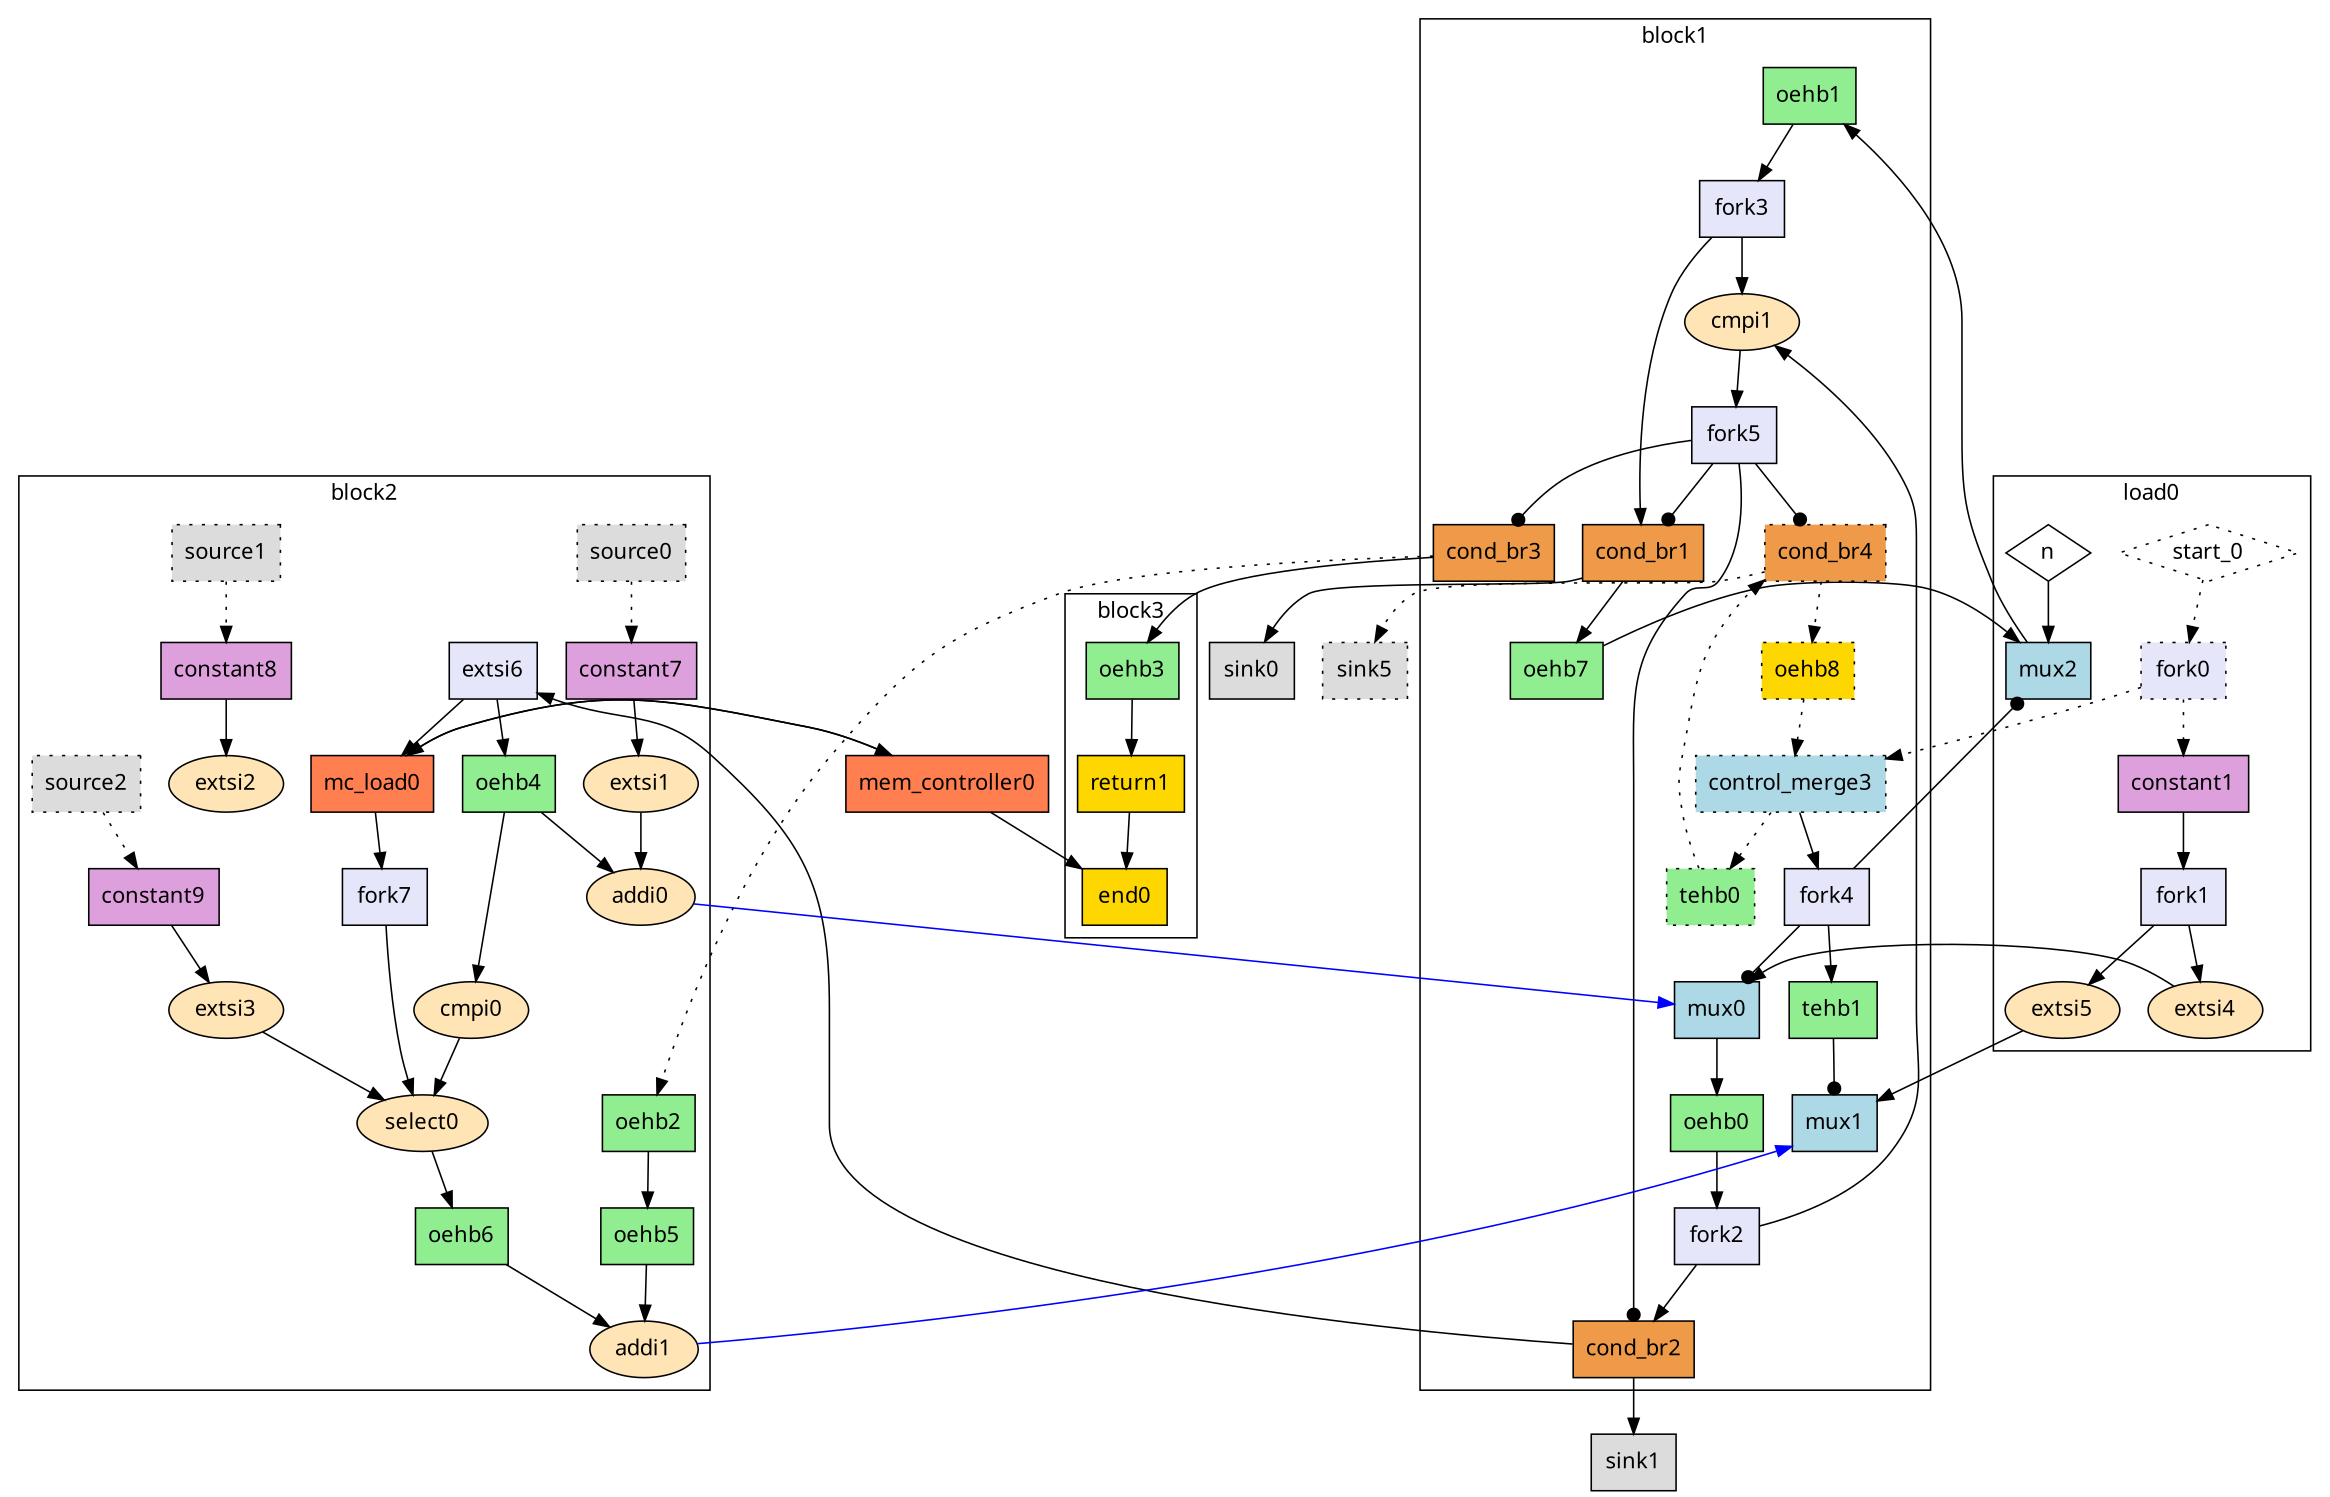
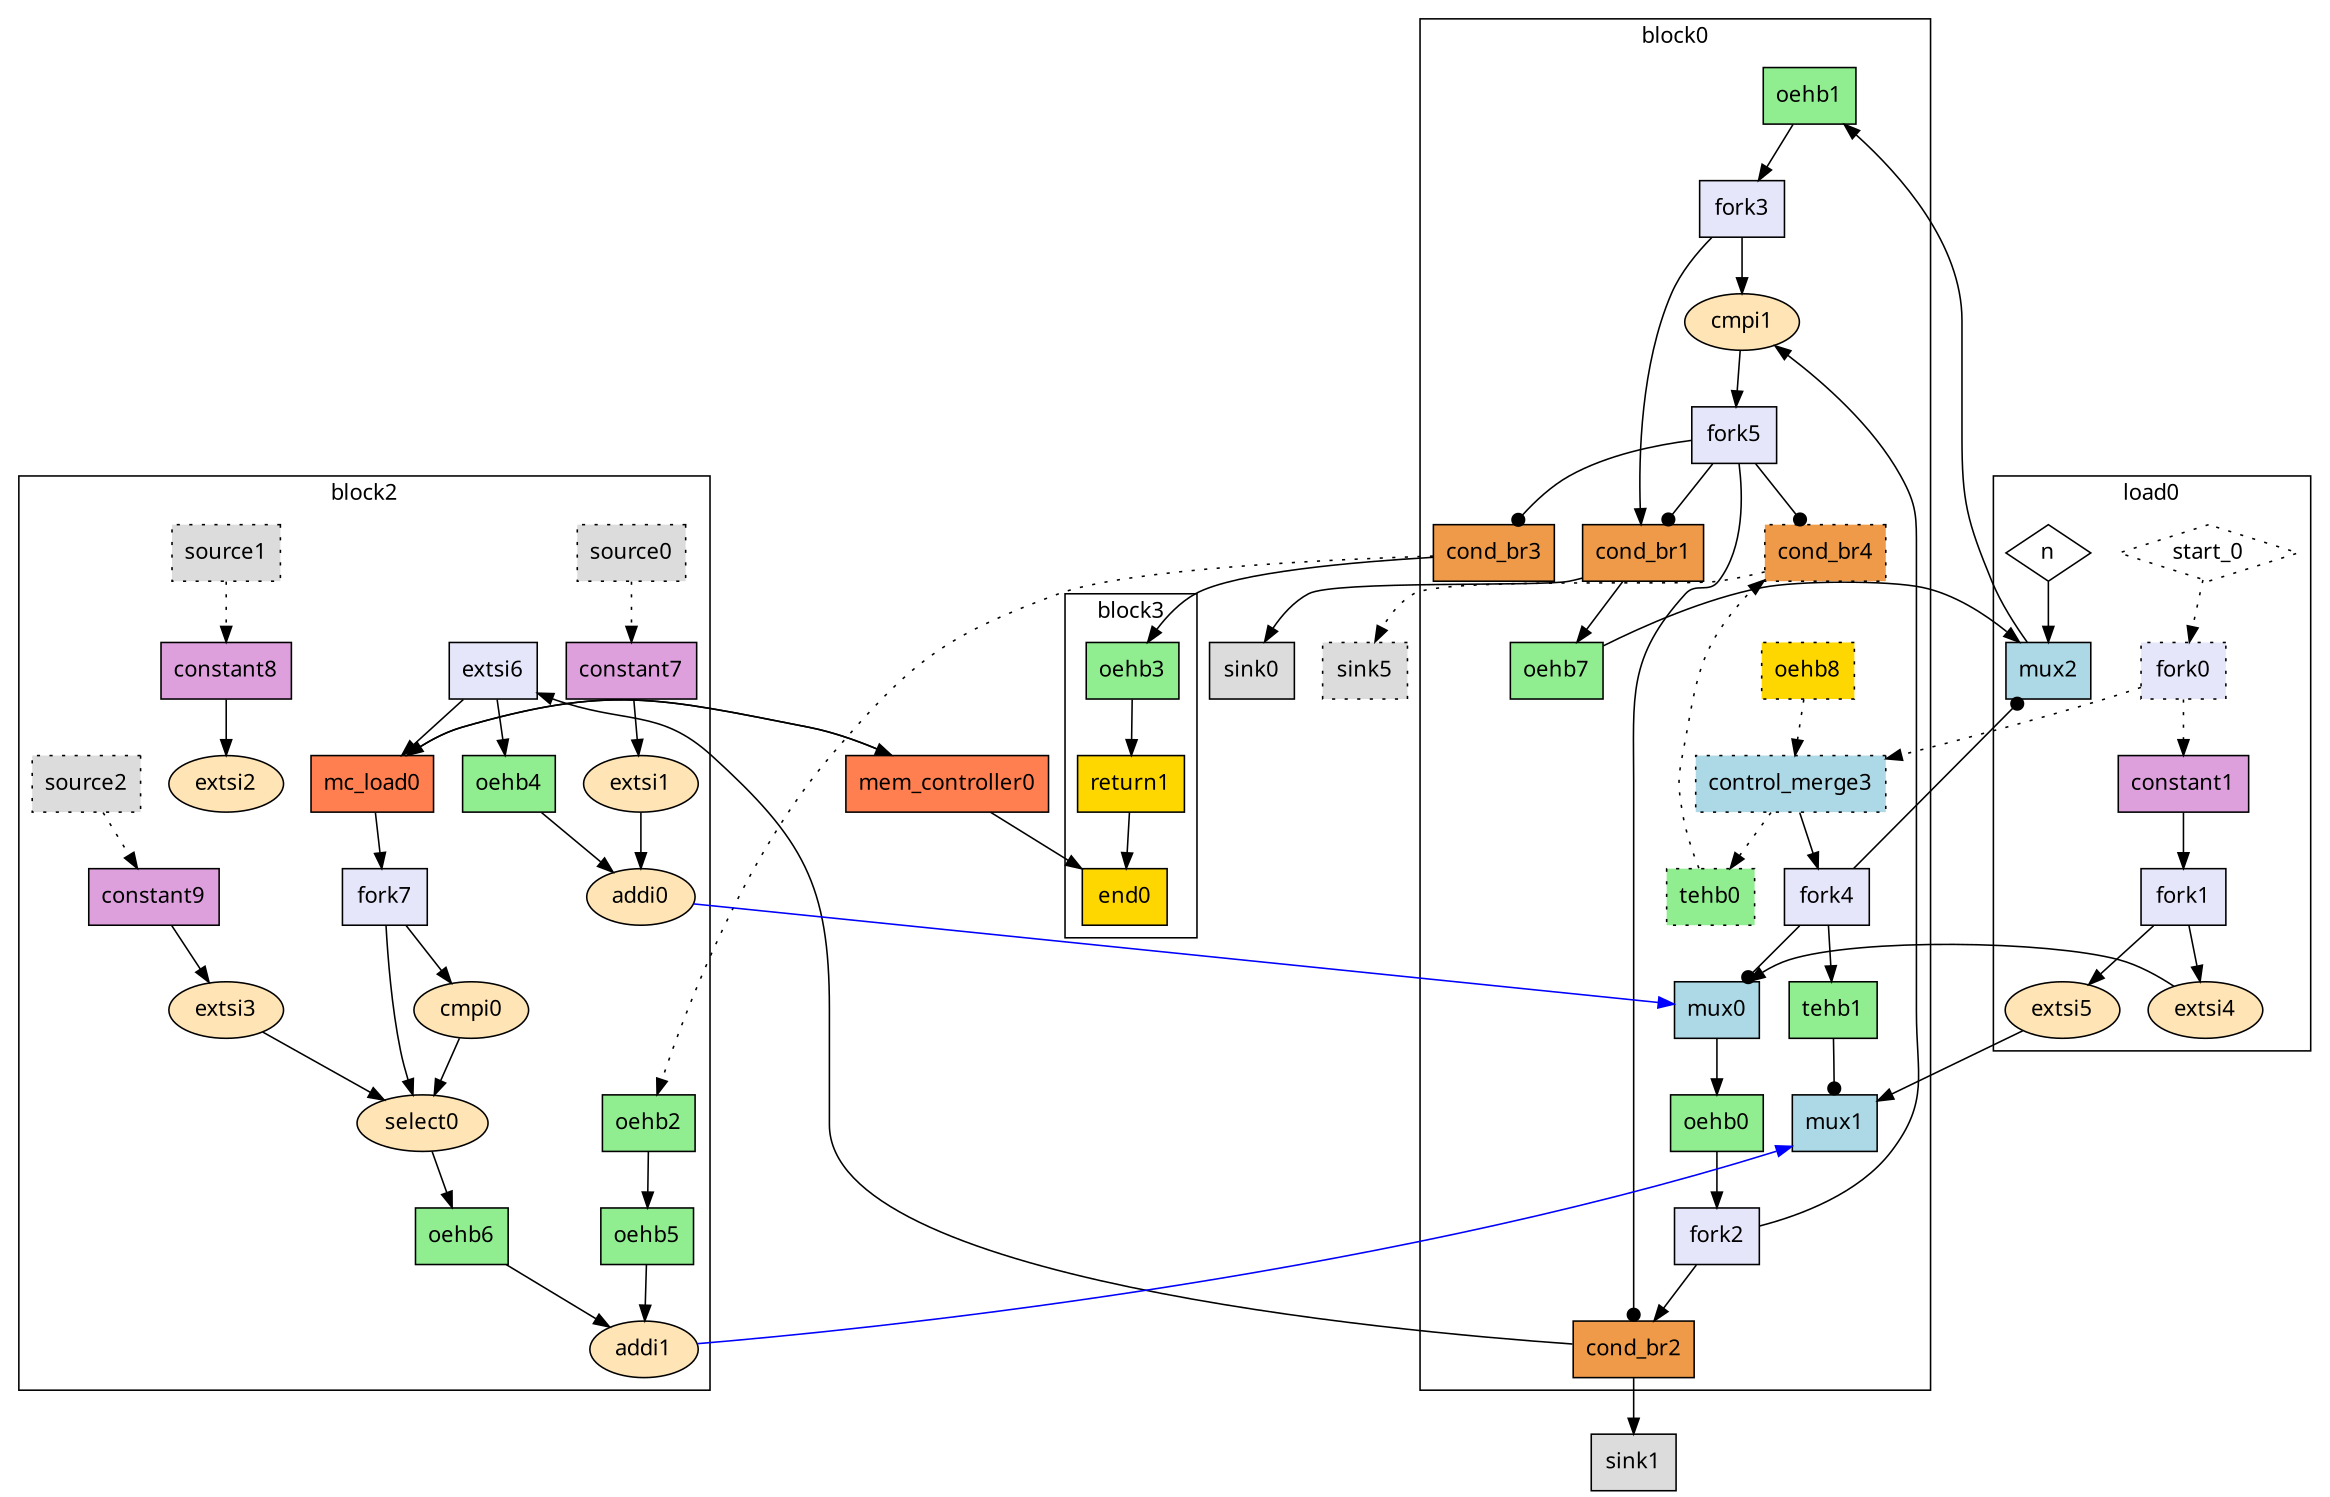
  digraph {
    compound=true
    fontname="Noto Sans"
    splines=spline
    node [bbID=3 delay="0.000 0.000 0.000 0.000 0.000 0.000 0.000 0.000" fillcolor=lightgreen fontname="Noto Sans" in="in1:32" mlir_op="handshake.oehb" out="out1:32" shape=box style=filled type=Operator]
    edge [arrowhead=normal arrowtail=none dir=both fontname="Noto Sans" from=out1 style=solid to=in1]
    n1 [bbID=2 label=oehb1 slots=1 type=OEHB]
    n2 [bbID=2 delay="1.412 1.397 0.000 1.412 1.397 1.412 0.000 0.000" fillcolor=lightblue in="in1?:1 in2:32 in3:32" label=mux0 mlir_op="handshake.mux" type=Mux]
    n3 [bbID=2 label=oehb0 slots=1 type=OEHB]
    n4 [bbID=2 delay="0.000 0.100 0.100 0.000 0.000 0.000 0.000 0.000" fillcolor=lavender label=fork2 mlir_op="handshake.fork" out="out1:32 out2:32" type=Fork]
    n5 [II=1 bbID=2 delay="1.907 1.397 1.400 1.409 0.000 0.000 0.000 0.000" fillcolor=moccasin in="in1:32 in2:32" label=cmpi1 latency=0 mlir_op="arith.cmpi<" op=icmp_ult_op out="out1:1" shape=oval]
    n6 [bbID=2 delay="0.000 1.409 1.411 1.412 1.400 1.412 0.000 0.000" fillcolor=tan2 in="in1:32 in2?:1" label=cond_br2 mlir_op="handshake.cond_br" out="out1+:32 out2-:32" type=Branch]
    n7 [bbID=2 in="in1:1" label=tehb1 mlir_op="handshake.tehb" out="out1:1" slots=1 type=TEHB]
    n8 [bbID=2 delay="1.412 1.397 0.000 1.412 1.397 1.412 0.000 0.000" fillcolor=lightblue in="in1?:1 in2:32 in3:32" label=mux1 mlir_op="handshake.mux" type=Mux]
    n9 [bbID=2 delay="0.000 1.409 1.411 1.412 1.400 1.412 0.000 0.000" fillcolor=tan2 in="in1:32 in2?:1" label=cond_br3 mlir_op="handshake.cond_br" out="out1+:32 out2-:32" type=Branch]
    n10 [bbID=2 label=oehb7 slots=1 type=OEHB]
    n11 [bbID=2 delay="0.000 0.100 0.100 0.000 0.000 0.000 0.000 0.000" fillcolor=lavender label=fork3 mlir_op="handshake.fork" out="out1:32 out2:32" type=Fork]
    n12 [bbID=2 delay="0.000 1.409 1.411 1.412 1.400 1.412 0.000 0.000" fillcolor=tan2 in="in1:32 in2?:1" label=cond_br1 mlir_op="handshake.cond_br" out="out1+:32 out2-:32" type=Branch]
    n13 [bbID=2 fillcolor=gold in="in1:0" label=oehb8 out="out1:0" slots=1 style="filled, dotted" type=OEHB]
    n14 [bbID=2 delay="0.000 1.397 0.000 0.000 0.000 0.000 0.000 0.000" fillcolor=lightblue in="in1:0 in2:0" label=control_merge3 mlir_op="handshake.control_merge" out="out1:0 out2?:1" style="filled, dotted" type=CntrlMerge]
    n15 [bbID=2 delay="0.000 0.100 0.100 0.000 0.000 0.000 0.000 0.000" fillcolor=lavender in="in1:1" label=fork4 mlir_op="handshake.fork" out="out1:1 out2:1 out3:1" type=Fork]
    n16 [bbID=2 in="in1:0" label=tehb0 mlir_op="handshake.tehb" out="out1:0" slots=1 style="filled, dotted" type=TEHB]
    n17 [bbID=2 delay="0.000 0.100 0.100 0.000 0.000 0.000 0.000 0.000" fillcolor=lavender in="in1:1" label=fork5 mlir_op="handshake.fork" out="out1:1 out2:1 out3:1 out4:1" type=Fork]
    n18 [bbID=2 delay="0.000 1.409 1.411 1.412 1.400 1.412 0.000 0.000" fillcolor=tan2 in="in1:0 in2?:1" label=cond_br4 mlir_op="handshake.cond_br" out="out1+:0 out2-:0" style="filled, dotted" type=Branch]
    n19 [bbID=1 label=n mlir_op="handshake.func" shape=diamond style=solid type=Entry delay="" fillcolor=""]
    n20 [bbID=2 delay="1.412 1.397 0.000 1.412 1.397 1.412 0.000 0.000" fillcolor=lightblue in="in1?:1 in2:32 in3:32" label=mux2 mlir_op="handshake.mux" type=Mux]
    n21 [bbID=1 control=true in="in1:0" label=start_0 mlir_op="handshake.func" out="out1:0" shape=diamond style=dotted type=Entry delay="" fillcolor=""]
    n22 [bbID=1 delay="0.000 0.100 0.100 0.000 0.000 0.000 0.000 0.000" fillcolor=lavender in="in1:0" label=fork0 mlir_op="handshake.fork" out="out1:0 out2:0" style="filled, dotted" type=Fork]
    n23 [bbID=1 fillcolor=plum in="in1:1" label=constant1 mlir_op="handshake.constant" out="out1:1" type=Constant value="0x0"]
    n24 [bbID=1 delay="0.000 0.100 0.100 0.000 0.000 0.000 0.000 0.000" fillcolor=lavender in="in1:1" label=fork1 mlir_op="handshake.fork" out="out1:1 out2:1" type=Fork]
    n25 [II=1 bbID=1 fillcolor=moccasin in="in1:1" label=extsi4 latency=0 mlir_op="arith.extsi" op=sext_op shape=oval]
    n26 [II=1 bbID=1 fillcolor=moccasin in="in1:1" label=extsi5 latency=0 mlir_op="arith.extsi" op=sext_op shape=oval]
    n27 [delay="0.000 0.100 0.100 0.000 0.000 0.000 0.000 0.000" fillcolor=lavender label=extsi6 mlir_op="handshake.fork" out="out1:32 out2:32" type=Fork]
    n28 [II=1 delay="1.412 1.409 0.000 0.000 0.000 0.000 0.000 0.000" fillcolor=coral in="in1:32 in2:32" label=mc_load0 latency=1 mlir_op="handshake.mc_load" op=mc_load_op out="out1:32 out2:32" portId=0]
    n29 [label=oehb4 slots=1 type=OEHB]
    n30 [label=oehb2 slots=1 type=OEHB]
    n31 [label=oehb5 slots=1 type=OEHB]
    n32 [fillcolor=gainsboro label=source0 mlir_op="handshake.source" out="out1:0" style="filled, dotted" type=Source in=""]
    n33 [fillcolor=plum in="in1:2" label=constant7 mlir_op="handshake.constant" out="out1:2" type=Constant value="0x1"]
    n34 [II=1 fillcolor=moccasin in="in1:2" label=extsi1 latency=0 mlir_op="arith.extsi" op=sext_op shape=oval]
    n35 [II=1 delay="2.287 1.397 1.400 1.409 0.000 0.000 0.000 0.000" fillcolor=moccasin in="in1:32 in2:32" label=addi0 latency=0 mlir_op="arith.addi" op=add_op shape=oval]
    n36 [fillcolor=gainsboro label=source1 mlir_op="handshake.source" out="out1:0" style="filled, dotted" type=Source in=""]
    n37 [fillcolor=plum in="in1:5" label=constant8 mlir_op="handshake.constant" out="out1:5" type=Constant value="0x0a"]
    n38 [II=1 fillcolor=moccasin in="in1:5" label=extsi2 latency=0 mlir_op="arith.extsi" op=sext_op shape=oval]
    n39 [II=1 delay="1.907 1.397 1.400 1.409 0.000 0.000 0.000 0.000" fillcolor=moccasin in="in1:32 in2:32" label=cmpi0 latency=0 mlir_op="arith.cmpi>" op=icmp_sgt_op out="out1:1" shape=oval]
    n40 [fillcolor=gainsboro label=source2 mlir_op="handshake.source" out="out1:0" style="filled, dotted" type=Source in=""]
    n41 [fillcolor=plum in="in1:1" label=constant9 mlir_op="handshake.constant" out="out1:1" type=Constant value="0x0"]
    n42 [II=1 fillcolor=moccasin in="in1:1" label=extsi3 latency=0 mlir_op="arith.extsi" op=sext_op shape=oval]
    n43 [II=1 delay="1.397 1.397 1.412 2.061 0.000 0.000 0.000 0.000" fillcolor=moccasin in="in1?:1 in2+:32 in3-:32" label=select0 latency=0 mlir_op="arith.select" op=select_op shape=oval]
    n44 [delay="0.000 0.100 0.100 0.000 0.000 0.000 0.000 0.000" fillcolor=lavender label=fork7 mlir_op="handshake.fork" out="out1:32 out2:32" type=Fork]
    n45 [label=oehb6 slots=1 type=OEHB]
    n46 [II=1 delay="2.287 1.397 1.400 1.409 0.000 0.000 0.000 0.000" fillcolor=moccasin in="in1:32 in2:32" label=addi1 latency=0 mlir_op="arith.addi" op=add_op shape=oval]
    n47 [bbID=4 label=oehb3 slots=1 type=OEHB]
    n48 [II=1 bbID=4 delay="1.412 1.397 0.000 0.000 0.000 0.000 0.000 0.000" fillcolor=gold label=return1 latency=0 mlir_op="handshake.return" op=ret_op]
    n49 [bbID=4 delay="1.397 0.000 1.397 1.409 0.000 0.000 0.000 0.000" fillcolor=gold in="in1:0*e in2:32" label=end0 mlir_op="handshake.end" type=Exit]
    n50 [bbID=0 fillcolor=gainsboro label=sink1 mlir_op="handshake.sink" type=Sink out=""]
    n51 [bbID=0 fillcolor=gainsboro label=sink0 mlir_op="handshake.sink" type=Sink out=""]
    n52 [bbID=0 fillcolor=gainsboro in="in1:0" label=sink5 mlir_op="handshake.sink" style="filled, dotted" type=Sink out=""]
    n53 [bbID=0 bbcount=0 fillcolor=coral in="in1:32*l0a" label=mem_controller0 ldcount=1 memory=a mlir_op="handshake.mem_controller" out="out1:32*l0d out2:0*e" stcount=0 type=MC]
    subgraph cluster_1 {
-     label=block1
+     label=block0
      n1
      n2
      n3
      n4
      n5
      n6
      n7
      n8
      n9
      n10
      n11
      n12
      n13
      n14
      n15
      n16
      n17
      n18
    }
    subgraph cluster_2 {
      label=load0
      n19
      n20
      n21
      n22
      n23
      n24
      n25
      n26
    }
    subgraph cluster_3 {
      label=block2
      n27
      n28
      n29
      n30
      n31
      n32
      n33
      n34
      n35
      n36
      n37
      n38
      n39
      n40
      n41
      n42
      n43
      n44
      n45
      n46
    }
    subgraph cluster_4 {
      label=block3
      n47
      n48
      n49
    }
    n1 -> n11
    n2 -> n3
    n3 -> n4
    n4 -> n5 [from=out2]
    n4 -> n6
    n5 -> n17
    n6 -> n27
    n6 -> n50 [from=out2]
    n7 -> n8 [arrowhead=dot]
    n9 -> n30 [style=dotted]
    n9 -> n47 [from=out2]
    n10 -> n20 [to=in2]
    n11 -> n5 [from=out2 to=in2]
    n11 -> n12
    n12 -> n10
    n12 -> n51 [from=out2]
    n13 -> n14 [style=dotted]
    n14 -> n15 [from=out2]
    n14 -> n16 [style=dotted]
    n15 -> n2 [arrowhead=dot from=out3]
    n15 -> n7 [from=out2]
    n15 -> n20 [arrowhead=dot]
    n16 -> n18 [style=dotted]
    n17 -> n6 [arrowhead=dot from=out3 to=in2]
    n17 -> n9 [arrowhead=dot from=out2 to=in2]
    n17 -> n12 [arrowhead=dot from=out4 to=in2]
    n17 -> n18 [arrowhead=dot to=in2]
-   n18 -> n13 [style=dotted]
    n18 -> n52 [from=out2 style=dotted]
    n19 -> n20 [to=in3]
    n20 -> n1
    n21 -> n22 [style=dotted]
    n22 -> n14 [style=dotted to=in2]
    n22 -> n23 [from=out2 style=dotted]
    n23 -> n24
    n24 -> n25
    n24 -> n26 [from=out2]
    n25 -> n2 [to=in3]
    n26 -> n8 [to=in3]
    n27 -> n28 [from=out2 to=in2]
    n27 -> n29
    n28 -> n44
    n28 -> n53 [from=out2 mem_address=true]
    n29 -> n35
    n30 -> n31
    n31 -> n46
    n32 -> n33 [style=dotted]
    n33 -> n34
    n34 -> n35 [to=in2]
    n35 -> n2 [color=blue to=in2]
    n36 -> n37 [style=dotted]
    n37 -> n38
    n39 -> n43
    n40 -> n41 [style=dotted]
    n41 -> n42
    n42 -> n43 [to=in3]
    n43 -> n45
-   n29 -> n39 [from=out2]
+   n44 -> n39 [from=out2]
    n44 -> n43 [to=in2]
    n45 -> n46 [to=in2]
    n46 -> n8 [color=blue to=in2]
    n47 -> n48
    n48 -> n49 [to=in2]
    n53 -> n28 [mem_address=false]
    n53 -> n49 [from=out2]
  }
